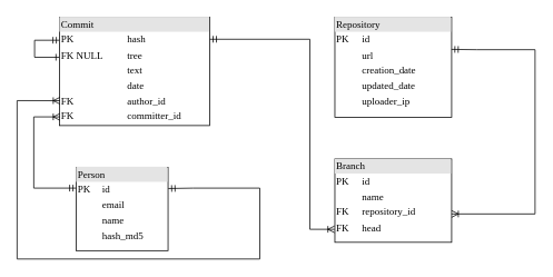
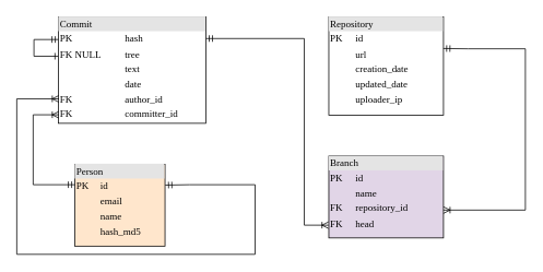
  <mxCell id="0" />
  <mxCell id="1" parent="0" />
  <mxCell id="2" value="&lt;div style=&quot;box-sizing: border-box ; width: 100% ; background: #e4e4e4 ; padding: 2px&quot;&gt;Repository&lt;/div&gt;&lt;table style=&quot;width: 100% ; font-size: 1em&quot; cellspacing=&quot;0&quot; cellpadding=&quot;2&quot;&gt;&lt;tbody&gt;&lt;tr&gt;&lt;td&gt;PK&lt;/td&gt;&lt;td&gt;id&lt;br&gt;&lt;/td&gt;&lt;/tr&gt;&lt;tr&gt;&lt;td&gt;&lt;br&gt;&lt;/td&gt;&lt;td&gt;url&lt;br&gt;&lt;/td&gt;&lt;/tr&gt;&lt;tr&gt;&lt;td&gt;&lt;br&gt;&lt;/td&gt;&lt;td&gt;creation_date&lt;br&gt;&lt;/td&gt;&lt;/tr&gt;&lt;tr&gt;&lt;td&gt;&lt;br&gt;&lt;/td&gt;&lt;td&gt;updated_date&lt;/td&gt;&lt;/tr&gt;&lt;tr&gt;&lt;td&gt;&lt;br&gt;&lt;/td&gt;&lt;td&gt;uploader_ip&lt;br&gt;&lt;/td&gt;&lt;/tr&gt;&lt;/tbody&gt;&lt;/table&gt;" style="verticalAlign=top;align=left;overflow=fill;html=1;rounded=0;shadow=0;comic=0;labelBackgroundColor=none;strokeWidth=1;fontFamily=Verdana;fontSize=12" parent="1" vertex="1"><mxGeometry x="401" y="20" width="140" height="120" as="geometry" /></mxCell>
- <mxCell id="3" value="&lt;div style=&quot;box-sizing: border-box ; width: 100% ; background: #e4e4e4 ; padding: 2px&quot;&gt;Person&lt;/div&gt;&lt;table style=&quot;width: 100% ; font-size: 1em&quot; cellspacing=&quot;0&quot; cellpadding=&quot;2&quot;&gt;&lt;tbody&gt;&lt;tr&gt;&lt;td&gt;PK&lt;/td&gt;&lt;td&gt;id&lt;br&gt;&lt;/td&gt;&lt;/tr&gt;&lt;tr&gt;&lt;td&gt;&lt;br&gt;&lt;/td&gt;&lt;td&gt;email&lt;/td&gt;&lt;/tr&gt;&lt;tr&gt;&lt;td&gt;&lt;br&gt;&lt;/td&gt;&lt;td&gt;name&lt;br&gt;&lt;/td&gt;&lt;/tr&gt;&lt;tr&gt;&lt;td&gt;&lt;br&gt;&lt;/td&gt;&lt;td&gt;hash_md5&lt;br&gt;&lt;/td&gt;&lt;/tr&gt;&lt;/tbody&gt;&lt;/table&gt;" style="verticalAlign=top;align=left;overflow=fill;html=1;rounded=0;shadow=0;comic=0;labelBackgroundColor=none;strokeWidth=1;fontFamily=Verdana;fontSize=12" parent="1" vertex="1"><mxGeometry x="91" y="200" width="110" height="100" as="geometry" /></mxCell>
+ <mxCell id="3" value="&lt;div style=&quot;box-sizing: border-box ; width: 100% ; background: #e4e4e4 ; padding: 2px&quot;&gt;Person&lt;/div&gt;&lt;table style=&quot;width: 100% ; font-size: 1em&quot; cellspacing=&quot;0&quot; cellpadding=&quot;2&quot;&gt;&lt;tbody&gt;&lt;tr&gt;&lt;td&gt;PK&lt;/td&gt;&lt;td&gt;id&lt;br&gt;&lt;/td&gt;&lt;/tr&gt;&lt;tr&gt;&lt;td&gt;&lt;br&gt;&lt;/td&gt;&lt;td&gt;email&lt;/td&gt;&lt;/tr&gt;&lt;tr&gt;&lt;td&gt;&lt;br&gt;&lt;/td&gt;&lt;td&gt;name&lt;br&gt;&lt;/td&gt;&lt;/tr&gt;&lt;tr&gt;&lt;td&gt;&lt;br&gt;&lt;/td&gt;&lt;td&gt;hash_md5&lt;br&gt;&lt;/td&gt;&lt;/tr&gt;&lt;/tbody&gt;&lt;/table&gt;" style="verticalAlign=top;align=left;overflow=fill;html=1;rounded=0;shadow=0;comic=0;labelBackgroundColor=none;strokeWidth=1;fontFamily=Verdana;fontSize=12;fillColor=#ffe6cc;" parent="1" vertex="1"><mxGeometry x="91" y="200" width="110" height="100" as="geometry" /></mxCell>
  <mxCell id="4" style="edgeStyle=orthogonalEdgeStyle;rounded=0;orthogonalLoop=1;jettySize=auto;html=1;exitX=-0.002;exitY=0.37;exitDx=0;exitDy=0;exitPerimeter=0;entryX=0;entryY=0.213;entryDx=0;entryDy=0;entryPerimeter=0;startArrow=ERone;startFill=0;endArrow=ERmandOne;endFill=0;" parent="1" source="5" target="5" edge="1"><mxGeometry relative="1" as="geometry"><mxPoint x="41" y="30" as="targetPoint" /><Array as="points"><mxPoint x="41" y="68" /><mxPoint x="41" y="48" /></Array></mxGeometry></mxCell>
  <mxCell id="5" value="&lt;div style=&quot;box-sizing: border-box ; width: 100% ; background: #e4e4e4 ; padding: 2px&quot;&gt;Commit&lt;/div&gt;&lt;table style=&quot;width: 100% ; font-size: 1em&quot; cellspacing=&quot;0&quot; cellpadding=&quot;2&quot;&gt;&lt;tbody&gt;&lt;tr&gt;&lt;td&gt;PK&lt;/td&gt;&lt;td&gt;hash&lt;/td&gt;&lt;/tr&gt;&lt;tr&gt;&lt;td&gt;FK NULL&lt;br&gt;&lt;/td&gt;&lt;td&gt;tree&lt;br&gt;&lt;/td&gt;&lt;/tr&gt;&lt;tr&gt;&lt;td&gt;&lt;br&gt;&lt;/td&gt;&lt;td&gt;text&lt;br&gt;&lt;/td&gt;&lt;/tr&gt;&lt;tr&gt;&lt;td&gt;&lt;br&gt;&lt;/td&gt;&lt;td&gt;date&lt;br&gt;&lt;/td&gt;&lt;/tr&gt;&lt;tr&gt;&lt;td&gt;FK&lt;br&gt;&lt;/td&gt;&lt;td&gt;author_id&lt;br&gt;&lt;/td&gt;&lt;/tr&gt;&lt;tr&gt;&lt;td&gt;FK&lt;br&gt;&lt;/td&gt;&lt;td&gt;committer_id&lt;br&gt;&lt;/td&gt;&lt;/tr&gt;&lt;/tbody&gt;&lt;/table&gt;" style="verticalAlign=top;align=left;overflow=fill;html=1;rounded=0;shadow=0;comic=0;labelBackgroundColor=none;strokeWidth=1;fontFamily=Verdana;fontSize=12" parent="1" vertex="1"><mxGeometry x="71" y="20" width="180" height="130" as="geometry" /></mxCell>
  <mxCell id="6" style="edgeStyle=orthogonalEdgeStyle;rounded=0;orthogonalLoop=1;jettySize=auto;html=1;startArrow=ERoneToMany;startFill=0;endArrow=ERmandOne;endFill=0;entryX=0;entryY=0.25;entryDx=0;entryDy=0;exitX=0.002;exitY=0.92;exitDx=0;exitDy=0;exitPerimeter=0;" parent="1" source="5" target="3" edge="1"><mxGeometry relative="1" as="geometry"><mxPoint x="81" y="230" as="targetPoint" /><mxPoint x="71" y="130" as="sourcePoint" /><Array as="points"><mxPoint x="40" y="140" /><mxPoint x="40" y="225" /></Array></mxGeometry></mxCell>
  <mxCell id="7" style="edgeStyle=orthogonalEdgeStyle;rounded=0;orthogonalLoop=1;jettySize=auto;html=1;exitX=0.002;exitY=0.801;exitDx=0;exitDy=0;exitPerimeter=0;startArrow=ERoneToMany;startFill=0;endArrow=ERmandOne;endFill=0;entryX=1.003;entryY=0.255;entryDx=0;entryDy=0;entryPerimeter=0;" parent="1" target="3" edge="1"><mxGeometry relative="1" as="geometry"><mxPoint x="200" y="225" as="targetPoint" /><mxPoint x="71.36" y="120.13" as="sourcePoint" /><Array as="points"><mxPoint x="20" y="120" /><mxPoint x="20" y="310" /><mxPoint x="311" y="310" /><mxPoint x="311" y="225" /><mxPoint x="231" y="225" /></Array></mxGeometry></mxCell>
- <mxCell id="8" value="&lt;div style=&quot;box-sizing: border-box ; width: 100% ; background: #e4e4e4 ; padding: 2px&quot;&gt;Branch&lt;/div&gt;&lt;table style=&quot;width: 100% ; font-size: 1em&quot; cellspacing=&quot;0&quot; cellpadding=&quot;2&quot;&gt;&lt;tbody&gt;&lt;tr&gt;&lt;td&gt;PK&lt;/td&gt;&lt;td&gt;id&lt;br&gt;&lt;/td&gt;&lt;/tr&gt;&lt;tr&gt;&lt;td&gt;&lt;br&gt;&lt;/td&gt;&lt;td&gt;name&lt;br&gt;&lt;/td&gt;&lt;/tr&gt;&lt;tr&gt;&lt;td&gt;FK&lt;br&gt;&lt;/td&gt;&lt;td&gt;repository_id&lt;br&gt;&lt;/td&gt;&lt;/tr&gt;&lt;tr&gt;&lt;td&gt;FK&lt;/td&gt;&lt;td&gt;head&lt;/td&gt;&lt;/tr&gt;&lt;/tbody&gt;&lt;/table&gt;" style="verticalAlign=top;align=left;overflow=fill;html=1;rounded=0;shadow=0;comic=0;labelBackgroundColor=none;strokeWidth=1;fontFamily=Verdana;fontSize=12" parent="1" vertex="1"><mxGeometry x="401" y="190" width="140" height="100" as="geometry" /></mxCell>
+ <mxCell id="8" value="&lt;div style=&quot;box-sizing: border-box ; width: 100% ; background: #e4e4e4 ; padding: 2px&quot;&gt;Branch&lt;/div&gt;&lt;table style=&quot;width: 100% ; font-size: 1em&quot; cellspacing=&quot;0&quot; cellpadding=&quot;2&quot;&gt;&lt;tbody&gt;&lt;tr&gt;&lt;td&gt;PK&lt;/td&gt;&lt;td&gt;id&lt;br&gt;&lt;/td&gt;&lt;/tr&gt;&lt;tr&gt;&lt;td&gt;&lt;br&gt;&lt;/td&gt;&lt;td&gt;name&lt;br&gt;&lt;/td&gt;&lt;/tr&gt;&lt;tr&gt;&lt;td&gt;FK&lt;br&gt;&lt;/td&gt;&lt;td&gt;repository_id&lt;br&gt;&lt;/td&gt;&lt;/tr&gt;&lt;tr&gt;&lt;td&gt;FK&lt;/td&gt;&lt;td&gt;head&lt;/td&gt;&lt;/tr&gt;&lt;/tbody&gt;&lt;/table&gt;" style="verticalAlign=top;align=left;overflow=fill;html=1;rounded=0;shadow=0;comic=0;labelBackgroundColor=none;strokeWidth=1;fontFamily=Verdana;fontSize=12;fillColor=#e1d5e7;" parent="1" vertex="1"><mxGeometry x="401" y="190" width="140" height="100" as="geometry" /></mxCell>
  <mxCell id="9" style="edgeStyle=orthogonalEdgeStyle;rounded=0;orthogonalLoop=1;jettySize=auto;html=1;startArrow=ERoneToMany;startFill=0;endArrow=ERmandOne;endFill=0;entryX=0.999;entryY=0.322;entryDx=0;entryDy=0;entryPerimeter=0;" parent="1" target="2" edge="1"><mxGeometry relative="1" as="geometry"><mxPoint x="561" y="60" as="targetPoint" /><mxPoint x="541" y="256" as="sourcePoint" /><Array as="points"><mxPoint x="641" y="256" /><mxPoint x="641" y="59" /><mxPoint x="571" y="59" /></Array></mxGeometry></mxCell>
  <mxCell id="10" style="edgeStyle=orthogonalEdgeStyle;rounded=0;orthogonalLoop=1;jettySize=auto;html=1;exitX=-0.002;exitY=0.37;exitDx=0;exitDy=0;exitPerimeter=0;startArrow=ERoneToMany;startFill=0;endArrow=ERmandOne;endFill=0;entryX=1;entryY=0.25;entryDx=0;entryDy=0;" parent="1" edge="1"><mxGeometry relative="1" as="geometry"><mxPoint x="251" y="46.5" as="targetPoint" /><mxPoint x="400.64" y="274.41" as="sourcePoint" /><Array as="points"><mxPoint x="371" y="274" /><mxPoint x="371" y="47" /><mxPoint x="251" y="47" /></Array></mxGeometry></mxCell>
